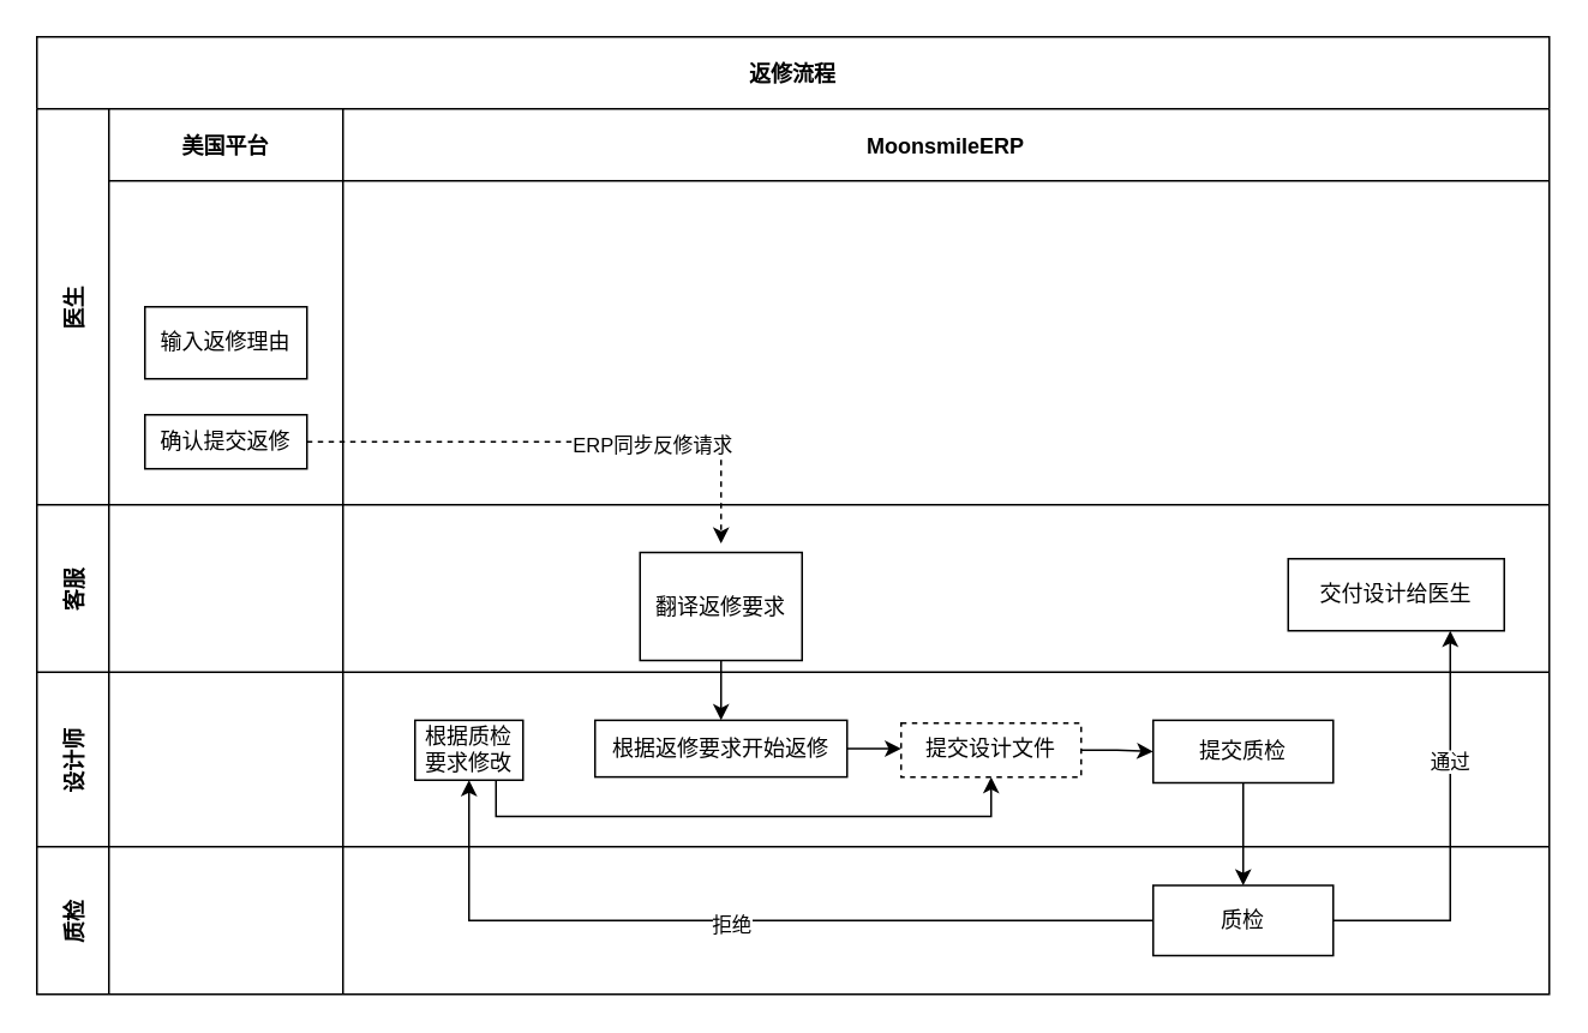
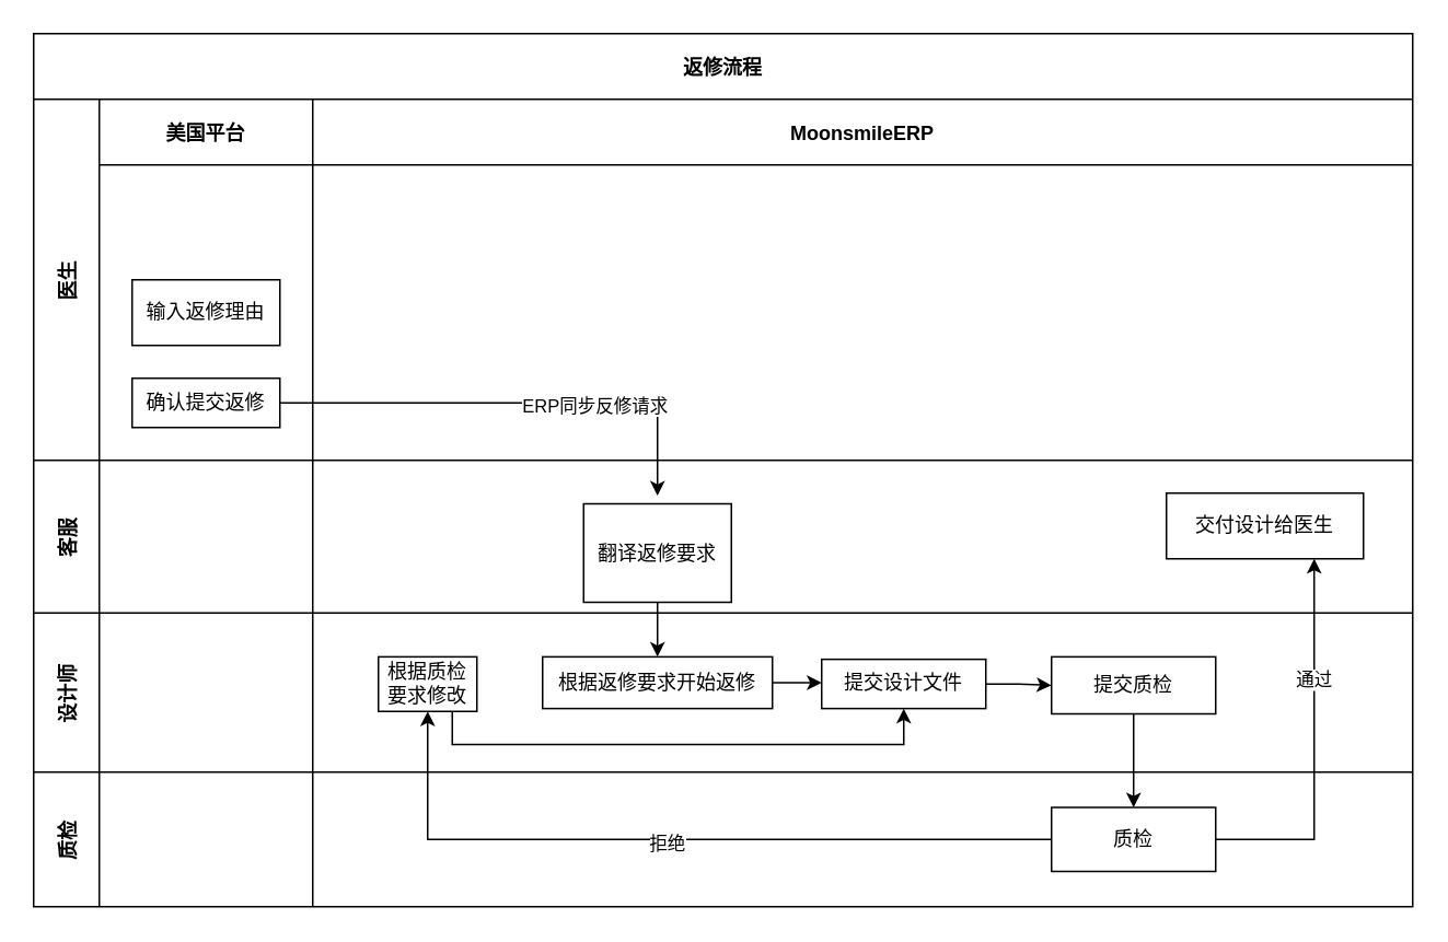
  <mxCell id="0" />
  <mxCell id="1" parent="0" />
  <mxCell id="2" value="返修流程" style="shape=table;childLayout=tableLayout;startSize=40;collapsible=0;recursiveResize=0;expand=0;fillColor=none;fontStyle=1" parent="1" vertex="1"><mxGeometry x="20" y="20" width="840" height="532" as="geometry" /></mxCell>
  <mxCell id="3" value="医生" style="shape=tableRow;horizontal=0;swimlaneHead=0;swimlaneBody=0;top=0;left=0;bottom=0;right=0;fillColor=none;points=[[0,0.5],[1,0.5]];portConstraint=eastwest;startSize=40;collapsible=0;recursiveResize=0;expand=0;fontStyle=1;" parent="2" vertex="1"><mxGeometry y="40" width="840" height="220" as="geometry" /></mxCell>
  <mxCell id="4" value="美国平台" style="swimlane;swimlaneHead=0;swimlaneBody=0;connectable=0;fillColor=none;startSize=40;collapsible=0;recursiveResize=0;expand=0;fontStyle=1;" parent="3" vertex="1"><mxGeometry x="40" width="130" height="220" as="geometry"><mxRectangle width="130" height="220" as="alternateBounds" /></mxGeometry></mxCell>
  <mxCell id="5" value="输入返修理由" style="rounded=0;whiteSpace=wrap;html=1;" parent="4" vertex="1"><mxGeometry x="20" y="110" width="90" height="40" as="geometry" /></mxCell>
  <mxCell id="6" value="确认提交返修" style="rounded=0;whiteSpace=wrap;html=1;" vertex="1" parent="4"><mxGeometry x="20" y="170" width="90" height="30" as="geometry" /></mxCell>
  <mxCell id="7" value="MoonsmileERP" style="swimlane;swimlaneHead=0;swimlaneBody=0;connectable=0;fillColor=none;startSize=40;collapsible=0;recursiveResize=0;expand=0;fontStyle=1;" parent="3" vertex="1"><mxGeometry x="170" width="670" height="220" as="geometry"><mxRectangle width="670" height="220" as="alternateBounds" /></mxGeometry></mxCell>
  <mxCell id="8" value="客服" style="shape=tableRow;horizontal=0;swimlaneHead=0;swimlaneBody=0;top=0;left=0;bottom=0;right=0;fillColor=none;points=[[0,0.5],[1,0.5]];portConstraint=eastwest;startSize=40;collapsible=0;recursiveResize=0;expand=0;fontStyle=1;" parent="2" vertex="1"><mxGeometry y="260" width="840" height="93" as="geometry" /></mxCell>
  <mxCell id="9" value="" style="swimlane;swimlaneHead=0;swimlaneBody=0;connectable=0;fillColor=none;startSize=0;collapsible=0;recursiveResize=0;expand=0;fontStyle=1;" parent="8" vertex="1"><mxGeometry x="40" width="130" height="93" as="geometry"><mxRectangle width="130" height="93" as="alternateBounds" /></mxGeometry></mxCell>
  <mxCell id="10" value="" style="swimlane;swimlaneHead=0;swimlaneBody=0;connectable=0;fillColor=none;startSize=0;collapsible=0;recursiveResize=0;expand=0;fontStyle=1;" parent="8" vertex="1"><mxGeometry x="170" width="670" height="93" as="geometry"><mxRectangle width="670" height="93" as="alternateBounds" /></mxGeometry></mxCell>
  <mxCell id="11" value="翻译返修要求" style="rounded=0;whiteSpace=wrap;html=1;" parent="10" vertex="1"><mxGeometry x="165" y="26.5" width="90" height="60" as="geometry" /></mxCell>
- <mxCell id="12" value="交付设计给医生" style="rounded=0;whiteSpace=wrap;html=1;" vertex="1" parent="10"><mxGeometry x="525" y="30" width="120" height="40" as="geometry" /></mxCell>
+ <mxCell id="12" value="交付设计给医生" style="rounded=0;whiteSpace=wrap;html=1;" vertex="1" parent="10"><mxGeometry x="520" y="20" width="120" height="40" as="geometry" /></mxCell>
  <mxCell id="13" value="设计师" style="shape=tableRow;horizontal=0;swimlaneHead=0;swimlaneBody=0;top=0;left=0;bottom=0;right=0;fillColor=none;points=[[0,0.5],[1,0.5]];portConstraint=eastwest;startSize=40;collapsible=0;recursiveResize=0;expand=0;fontStyle=1;" vertex="1" parent="2"><mxGeometry y="353" width="840" height="97" as="geometry" /></mxCell>
  <mxCell id="14" style="swimlane;swimlaneHead=0;swimlaneBody=0;connectable=0;fillColor=none;startSize=0;collapsible=0;recursiveResize=0;expand=0;fontStyle=1;" vertex="1" parent="13"><mxGeometry x="40" width="130" height="97" as="geometry"><mxRectangle width="130" height="97" as="alternateBounds" /></mxGeometry></mxCell>
  <mxCell id="15" style="swimlane;swimlaneHead=0;swimlaneBody=0;connectable=0;fillColor=none;startSize=0;collapsible=0;recursiveResize=0;expand=0;fontStyle=1;" vertex="1" parent="13"><mxGeometry x="170" width="670" height="97" as="geometry"><mxRectangle width="670" height="97" as="alternateBounds" /></mxGeometry></mxCell>
  <mxCell id="16" style="edgeStyle=orthogonalEdgeStyle;rounded=0;orthogonalLoop=1;jettySize=auto;html=1;exitX=1;exitY=0.5;exitDx=0;exitDy=0;entryX=0;entryY=0.5;entryDx=0;entryDy=0;" edge="1" parent="15" source="17" target="19"><mxGeometry relative="1" as="geometry" /></mxCell>
  <mxCell id="17" value="根据返修要求开始返修" style="rounded=0;whiteSpace=wrap;html=1;" vertex="1" parent="15"><mxGeometry x="140" y="26.75" width="140" height="31.5" as="geometry" /></mxCell>
  <mxCell id="18" style="edgeStyle=orthogonalEdgeStyle;rounded=0;orthogonalLoop=1;jettySize=auto;html=1;exitX=1;exitY=0.5;exitDx=0;exitDy=0;entryX=0;entryY=0.5;entryDx=0;entryDy=0;" edge="1" parent="15" source="19" target="20"><mxGeometry relative="1" as="geometry" /></mxCell>
- <mxCell id="19" value="提交设计文件" style="rounded=0;whiteSpace=wrap;html=1;dashed=1;" vertex="1" parent="15"><mxGeometry x="310" y="28.25" width="100" height="30" as="geometry" /></mxCell>
+ <mxCell id="19" value="提交设计文件" style="rounded=0;whiteSpace=wrap;html=1;" vertex="1" parent="15"><mxGeometry x="310" y="28.25" width="100" height="30" as="geometry" /></mxCell>
  <mxCell id="20" value="提交质检" style="rounded=0;whiteSpace=wrap;html=1;" vertex="1" parent="15"><mxGeometry x="450" y="26.75" width="100" height="34.75" as="geometry" /></mxCell>
  <mxCell id="21" style="edgeStyle=orthogonalEdgeStyle;rounded=0;orthogonalLoop=1;jettySize=auto;html=1;exitX=0.75;exitY=1;exitDx=0;exitDy=0;entryX=0.5;entryY=1;entryDx=0;entryDy=0;" edge="1" parent="15" source="22" target="19"><mxGeometry relative="1" as="geometry" /></mxCell>
  <mxCell id="22" value="根据质检要求修改" style="rounded=0;whiteSpace=wrap;html=1;" vertex="1" parent="15"><mxGeometry x="40" y="26.75" width="60" height="33.25" as="geometry" /></mxCell>
  <mxCell id="23" value="质检" style="shape=tableRow;horizontal=0;swimlaneHead=0;swimlaneBody=0;top=0;left=0;bottom=0;right=0;fillColor=none;points=[[0,0.5],[1,0.5]];portConstraint=eastwest;startSize=40;collapsible=0;recursiveResize=0;expand=0;fontStyle=1;" vertex="1" parent="2"><mxGeometry y="450" width="840" height="82" as="geometry" /></mxCell>
  <mxCell id="24" style="swimlane;swimlaneHead=0;swimlaneBody=0;connectable=0;fillColor=none;startSize=0;collapsible=0;recursiveResize=0;expand=0;fontStyle=1;" vertex="1" parent="23"><mxGeometry x="40" width="130" height="82" as="geometry"><mxRectangle width="130" height="82" as="alternateBounds" /></mxGeometry></mxCell>
  <mxCell id="25" style="swimlane;swimlaneHead=0;swimlaneBody=0;connectable=0;fillColor=none;startSize=0;collapsible=0;recursiveResize=0;expand=0;fontStyle=1;" vertex="1" parent="23"><mxGeometry x="170" width="670" height="82" as="geometry"><mxRectangle width="670" height="82" as="alternateBounds" /></mxGeometry></mxCell>
  <mxCell id="26" value="质检" style="rounded=0;whiteSpace=wrap;html=1;" vertex="1" parent="25"><mxGeometry x="450" y="21.5" width="100" height="39" as="geometry" /></mxCell>
  <mxCell id="27" style="edgeStyle=orthogonalEdgeStyle;rounded=0;orthogonalLoop=1;jettySize=auto;html=1;" parent="2" edge="1"><mxGeometry relative="1" as="geometry"><Array as="points"><mxPoint x="530" y="260" /><mxPoint x="530" y="120" /></Array><mxPoint x="475.0" y="310" as="sourcePoint" /></mxGeometry></mxCell>
- <mxCell id="28" style="edgeStyle=orthogonalEdgeStyle;rounded=0;orthogonalLoop=1;jettySize=auto;html=1;exitX=1;exitY=0.5;exitDx=0;exitDy=0;entryX=0.5;entryY=-0.082;entryDx=0;entryDy=0;entryPerimeter=0;dashed=1;" edge="1" parent="2" source="6" target="11"><mxGeometry relative="1" as="geometry" /></mxCell>
+ <mxCell id="28" style="edgeStyle=orthogonalEdgeStyle;rounded=0;orthogonalLoop=1;jettySize=auto;html=1;exitX=1;exitY=0.5;exitDx=0;exitDy=0;entryX=0.5;entryY=-0.082;entryDx=0;entryDy=0;entryPerimeter=0;" edge="1" parent="2" source="6" target="11"><mxGeometry relative="1" as="geometry" /></mxCell>
  <mxCell id="29" value="ERP同步反修请求" style="edgeLabel;html=1;align=center;verticalAlign=middle;resizable=0;points=[];" vertex="1" connectable="0" parent="28"><mxGeometry x="0.335" y="-1" relative="1" as="geometry"><mxPoint as="offset" /></mxGeometry></mxCell>
  <mxCell id="30" style="edgeStyle=orthogonalEdgeStyle;rounded=0;orthogonalLoop=1;jettySize=auto;html=1;exitX=0.5;exitY=1;exitDx=0;exitDy=0;" edge="1" parent="2" source="20" target="26"><mxGeometry relative="1" as="geometry" /></mxCell>
  <mxCell id="31" style="edgeStyle=orthogonalEdgeStyle;rounded=0;orthogonalLoop=1;jettySize=auto;html=1;exitX=0;exitY=0.5;exitDx=0;exitDy=0;entryX=0.5;entryY=1;entryDx=0;entryDy=0;" edge="1" parent="2" source="26" target="22"><mxGeometry relative="1" as="geometry" /></mxCell>
  <mxCell id="32" value="拒绝" style="edgeLabel;html=1;align=center;verticalAlign=middle;resizable=0;points=[];" vertex="1" connectable="0" parent="31"><mxGeometry x="0.028" y="2" relative="1" as="geometry"><mxPoint as="offset" /></mxGeometry></mxCell>
  <mxCell id="33" style="edgeStyle=orthogonalEdgeStyle;rounded=0;orthogonalLoop=1;jettySize=auto;html=1;exitX=1;exitY=0.5;exitDx=0;exitDy=0;entryX=0.75;entryY=1;entryDx=0;entryDy=0;" edge="1" parent="2" source="26" target="12"><mxGeometry relative="1" as="geometry" /></mxCell>
  <mxCell id="34" value="通过" style="edgeLabel;html=1;align=center;verticalAlign=middle;resizable=0;points=[];" vertex="1" connectable="0" parent="33"><mxGeometry x="0.364" y="1" relative="1" as="geometry"><mxPoint as="offset" /></mxGeometry></mxCell>
  <mxCell id="35" style="edgeStyle=orthogonalEdgeStyle;rounded=0;orthogonalLoop=1;jettySize=auto;html=1;exitX=0.5;exitY=1;exitDx=0;exitDy=0;entryX=0.5;entryY=0;entryDx=0;entryDy=0;" edge="1" parent="2" source="11" target="17"><mxGeometry relative="1" as="geometry" /></mxCell>
